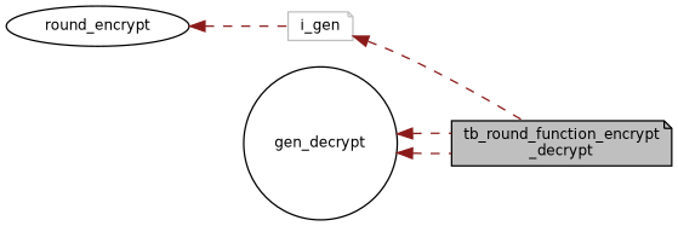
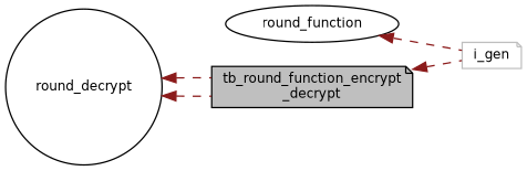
  digraph {
    rankdir=LR
    node [color=black fillcolor=white fontname=Helvetica fontsize=10 shape=note style=filled]
    edge [color=firebrick4 dir=back fontname=Helvetica fontsize=10 labelfontname=Helvetica labelfontsize=10 style=dashed]
    n1 [fillcolor=grey75 fontcolor=black height=0.2 label="tb_round_function_encrypt\l_decrypt" width=0.4]
-   n2 [height=0.2 label=round_encrypt shape=ellipse width=0.4]
+   n2 [height=0.2 label=round_function shape=ellipse width=0.4]
    n3 [color=grey75 height=0.2 label=i_gen width=0.4]
-   n4 [height=0.2 label=gen_decrypt shape=circle width=0.4]
+   n4 [height=0.2 label=round_decrypt shape=circle width=0.4]
    n2 -> n3
-   n3 -> n1
+   n1 -> n3
    n4 -> n1
    n4 -> n1
  }
